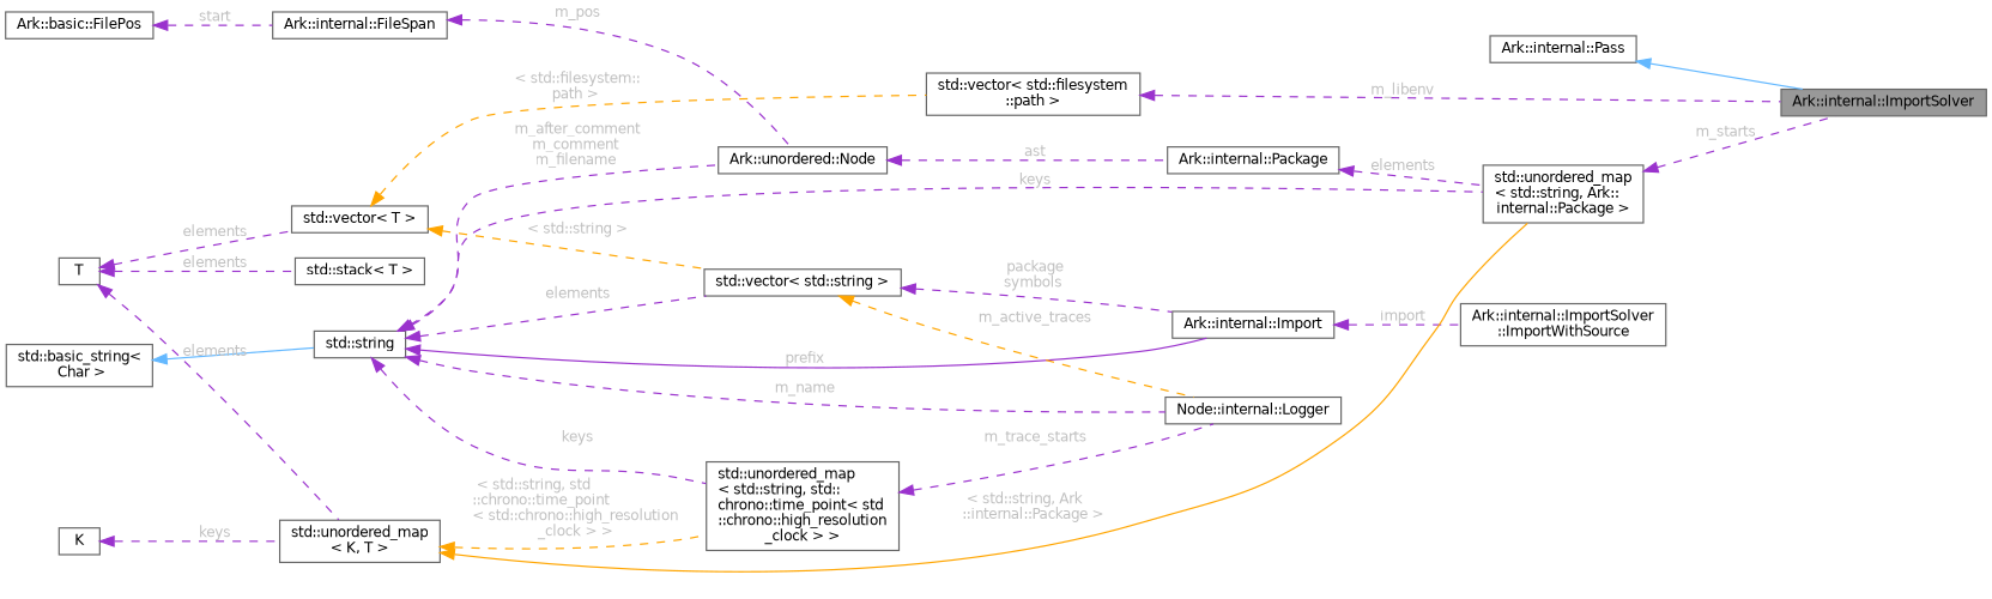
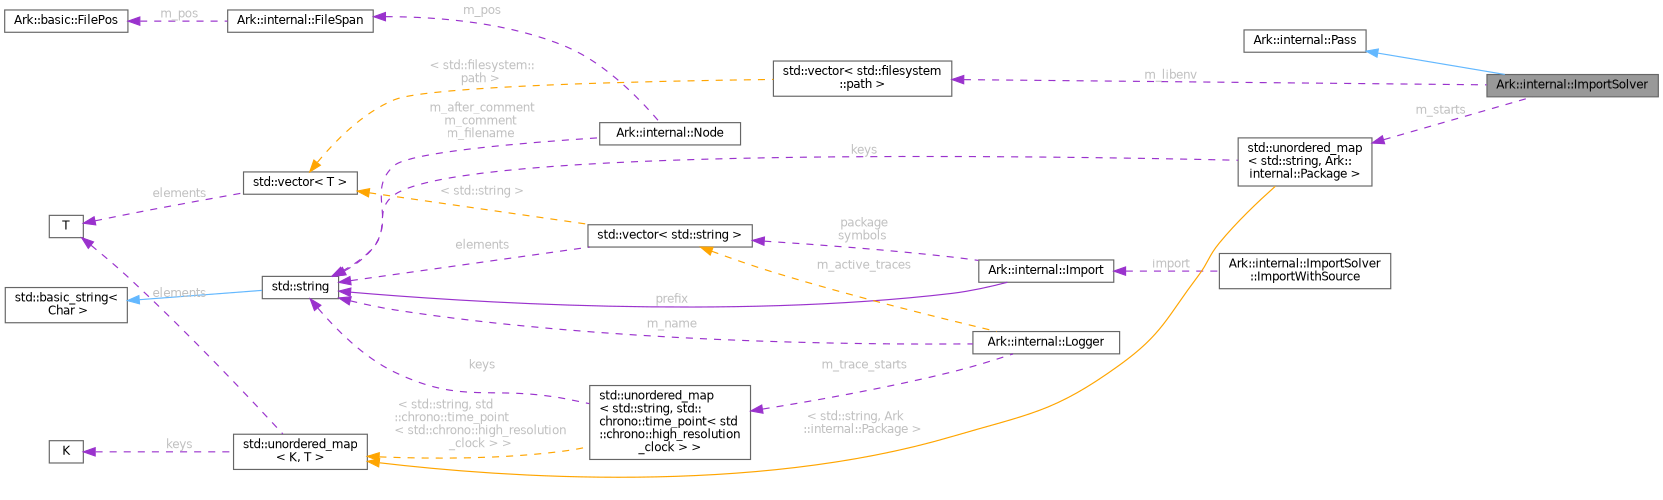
  digraph {
    rankdir=LR
    node [color=gray40 fillcolor=white fontname=Helvetica fontsize=10 shape=box style=filled]
    edge [color=darkorchid3 dir=back fontname=Helvetica fontsize=10 labelfontname=Helvetica labelfontsize=10 style=dashed fontcolor=grey]
    n1 [fillcolor=grey60 fontcolor=black height=0.2 label="Ark::internal::ImportSolver" width=0.4]
    n2 [height=0.2 label="Ark::internal::Pass" width=0.4]
-   n3 [height=0.2 label="Node::internal::Logger" width=0.4]
+   n3 [height=0.2 label="Ark::internal::Logger" width=0.4]
    n4 [height=0.2 label="std::string" width=0.4]
    n5 [height=0.2 label="std::unordered_map\l\< std::string, std::\lchrono::time_point\< std\l::chrono::high_resolution\l_clock \> \>" width=0.4]
    n6 [height=0.2 label="std::vector\< std::string \>" width=0.4]
-   n7 [height=0.2 label="Ark::unordered::Node" width=0.4]
+   n7 [height=0.2 label="Ark::internal::Node" width=0.4]
    n8 [height=0.2 label="Ark::internal::Import" width=0.4]
    n9 [height=0.2 label="std::unordered_map\l\< std::string, Ark::\linternal::Package \>" width=0.4]
-   n10 [height=0.2 label="Ark::internal::Package" width=0.4]
    n11 [height=0.2 label="Ark::internal::ImportSolver\l::ImportWithSource" width=0.4]
    n12 [height=0.2 label="std::basic_string\<\l Char \>" width=0.4]
    n13 [height=0.2 label="std::unordered_map\l\< K, T \>" width=0.4]
    n14 [height=0.2 label=K width=0.4]
    n15 [height=0.2 label=T width=0.4]
    n16 [height=0.2 label="std::vector\< T \>" width=0.4]
-   n17 [height=0.2 label="std::stack\< T \>" width=0.4]
    n18 [height=0.2 label="std::vector\< std::filesystem\l::path \>" width=0.4]
    n19 [height=0.2 label="Ark::internal::FileSpan" width=0.4]
    n20 [height=0.2 label="Ark::basic::FilePos" width=0.4]
    n2 -> n1 [color=steelblue1 style=solid fontcolor=""]
    n4 -> n3 [label=" m_name"]
    n4 -> n5 [label=" keys"]
    n4 -> n6 [label=" elements"]
    n4 -> n7 [label=" m_after_comment\nm_comment\nm_filename"]
    n4 -> n8 [label=" prefix" style=solid]
    n4 -> n9 [label=" keys"]
    n5 -> n3 [label=" m_trace_starts"]
    n6 -> n3 [color=orange label=" m_active_traces"]
    n6 -> n8 [label=" package\nsymbols"]
-   n7 -> n10 [label=" ast"]
    n8 -> n11 [label=" import"]
    n9 -> n1 [label=" m_starts"]
-   n10 -> n9 [label=" elements"]
    n12 -> n4 [color=steelblue1 style=solid fontcolor=""]
    n13 -> n5 [color=orange label=" \< std::string, std\l::chrono::time_point\l\< std::chrono::high_resolution\l_clock \> \>"]
    n13 -> n9 [color=orange label=" \< std::string, Ark\l::internal::Package \>" style=solid]
    n14 -> n13 [label=" keys"]
    n15 -> n13 [label=" elements"]
    n15 -> n16 [label=" elements"]
-   n15 -> n17 [label=" elements"]
    n16 -> n6 [color=orange label=" \< std::string \>"]
    n16 -> n18 [color=orange label=" \< std::filesystem::\lpath \>"]
    n18 -> n1 [label=" m_libenv"]
    n19 -> n7 [label=" m_pos"]
-   n20 -> n19 [label=" start"]
+   n20 -> n19 [label=" m_pos"]
  }
